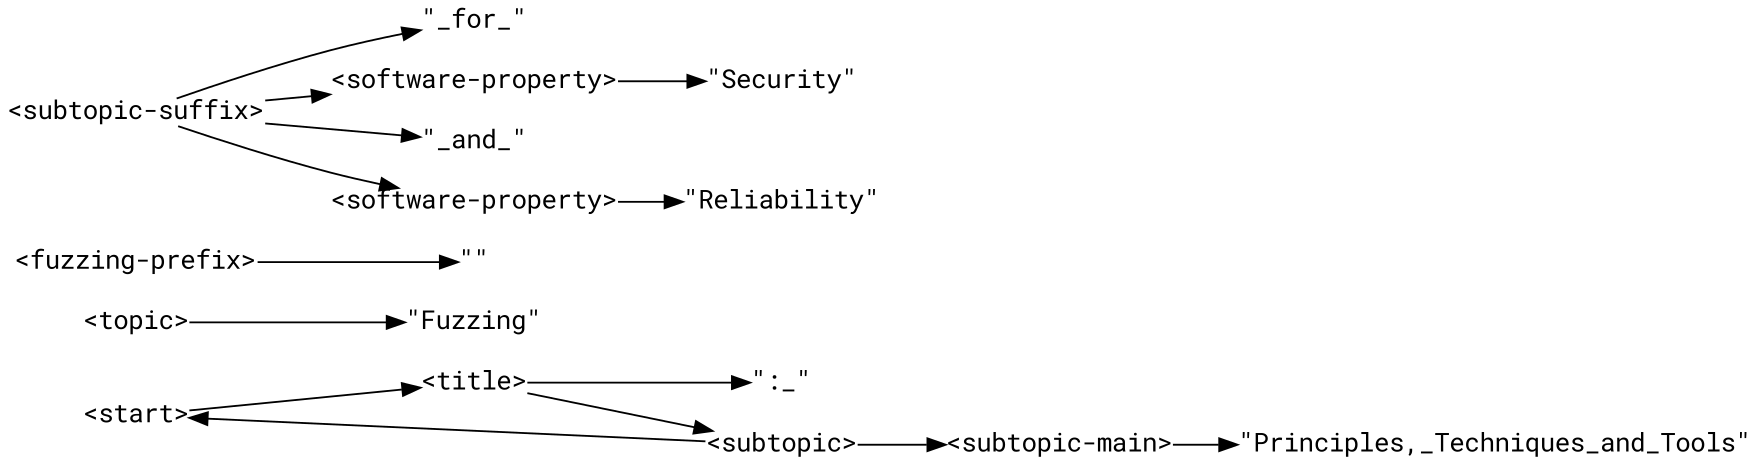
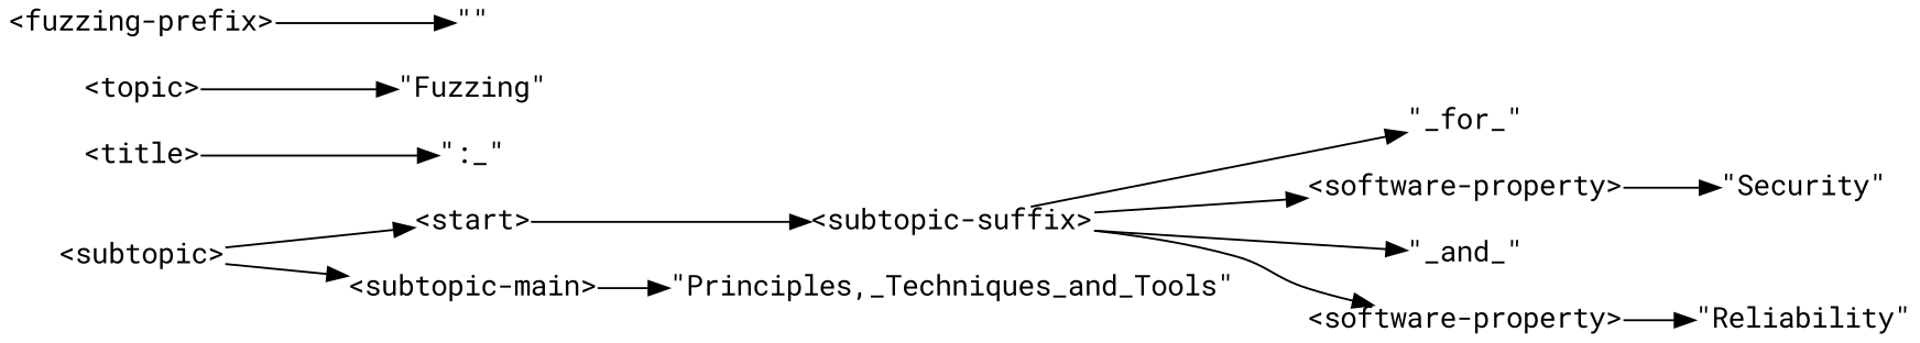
  digraph {
    fontname="Roboto Mono"
    rankdir=LR
    node [fontname="Roboto Mono" shape=plain]
    edge [fontname="Roboto Mono"]
    n1 [label="\<start\>"]
    n2 [label="\<title\>"]
    n3 [label="\":_\""]
    n4 [label="\<subtopic\>"]
    n5 [label="\<topic\>"]
    n6 [label="\"Fuzzing\""]
    n7 [label="\<subtopic-main\>"]
    n8 [label="\<fuzzing-prefix\>"]
    n9 [label="\"\""]
    n10 [label="\"Principles\,_Techniques_and_Tools\""]
    n11 [label="\<subtopic-suffix\>"]
    n12 [label="\"_for_\""]
    n13 [label="\<software-property\>"]
    n14 [label="\"_and_\""]
    n15 [label="\<software-property\>"]
    n16 [label="\"Security\""]
    n17 [label="\"Reliability\""]
-   n1 -> n2
+   n1 -> n11
    n2 -> n3
-   n2 -> n4
    n4 -> n1
    n4 -> n7
    n5 -> n6
    n7 -> n10
    n8 -> n9
    n11 -> n12
    n11 -> n13
    n11 -> n14
    n11 -> n15
    n13 -> n16
    n15 -> n17
  }
